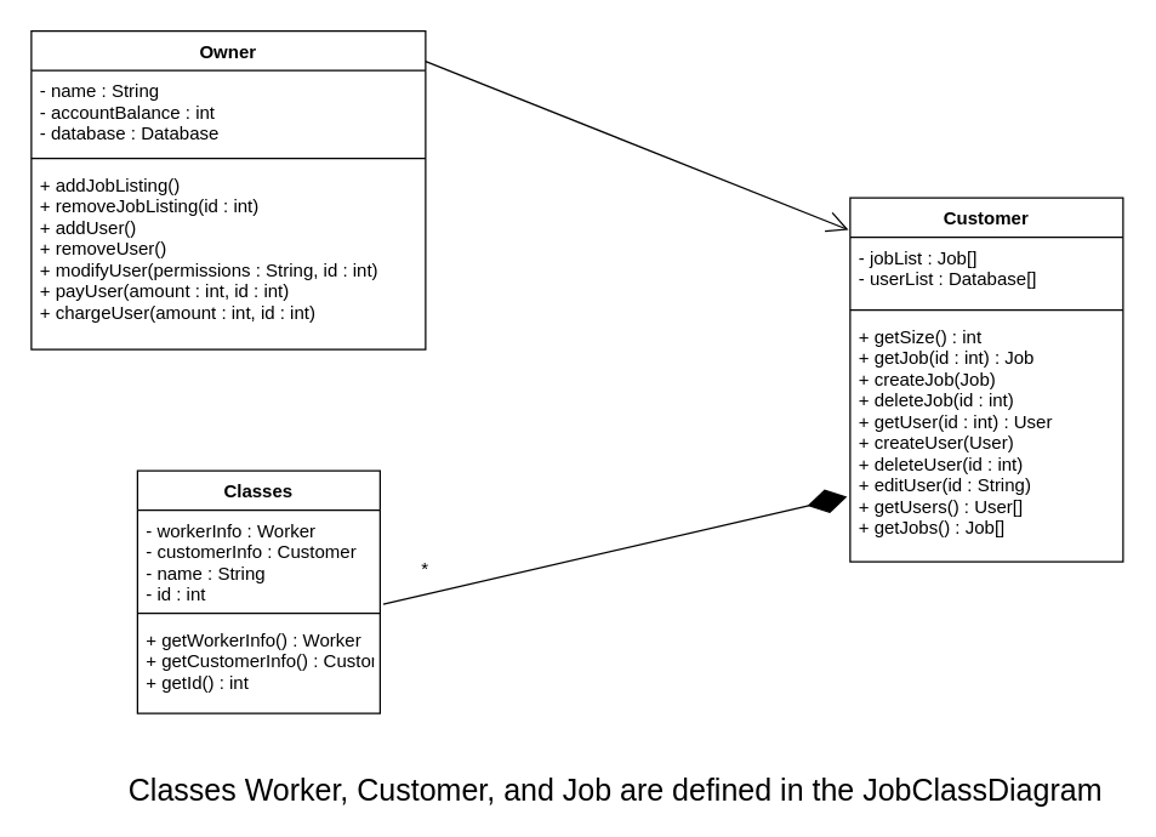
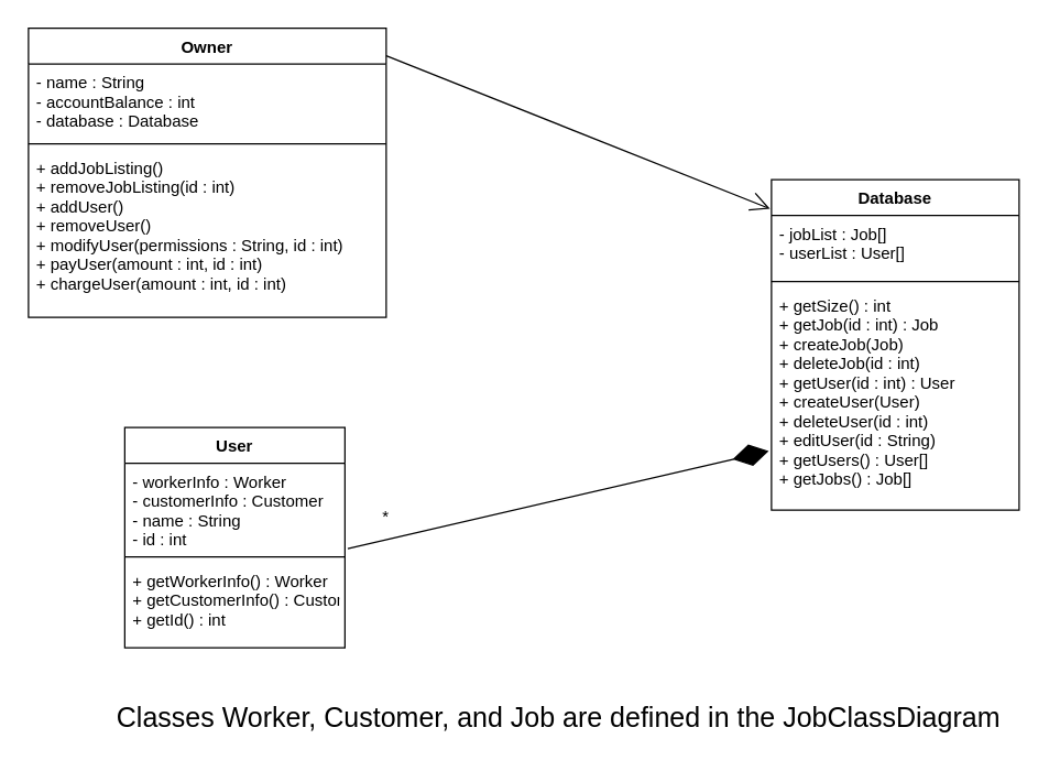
  <mxCell id="0" />
  <mxCell id="1" parent="0" />
  <mxCell id="2" value="Owner" style="swimlane;fontStyle=1;align=center;verticalAlign=top;childLayout=stackLayout;horizontal=1;startSize=26;horizontalStack=0;resizeParent=1;resizeParentMax=0;resizeLast=0;collapsible=1;marginBottom=0;" vertex="1" parent="1"><mxGeometry x="20" y="20" width="260" height="210" as="geometry" /></mxCell>
  <mxCell id="3" value="- name : String&#10;- accountBalance : int&#10;- database : Database" style="text;strokeColor=none;fillColor=none;align=left;verticalAlign=top;spacingLeft=4;spacingRight=4;overflow=hidden;rotatable=0;points=[[0,0.5],[1,0.5]];portConstraint=eastwest;" vertex="1" parent="2"><mxGeometry y="26" width="260" height="54" as="geometry" /></mxCell>
  <mxCell id="4" value="" style="line;strokeWidth=1;fillColor=none;align=left;verticalAlign=middle;spacingTop=-1;spacingLeft=3;spacingRight=3;rotatable=0;labelPosition=right;points=[];portConstraint=eastwest;" vertex="1" parent="2"><mxGeometry y="80" width="260" height="8" as="geometry" /></mxCell>
  <mxCell id="5" value="+ addJobListing()&#10;+ removeJobListing(id : int)&#10;+ addUser()&#10;+ removeUser()&#10;+ modifyUser(permissions : String, id : int)&#10;+ payUser(amount : int, id : int)&#10;+ chargeUser(amount : int, id : int)" style="text;strokeColor=none;fillColor=none;align=left;verticalAlign=top;spacingLeft=4;spacingRight=4;overflow=hidden;rotatable=0;points=[[0,0.5],[1,0.5]];portConstraint=eastwest;" vertex="1" parent="2"><mxGeometry y="88" width="260" height="122" as="geometry" /></mxCell>
- <mxCell id="6" value="Customer" style="swimlane;fontStyle=1;align=center;verticalAlign=top;childLayout=stackLayout;horizontal=1;startSize=26;horizontalStack=0;resizeParent=1;resizeParentMax=0;resizeLast=0;collapsible=1;marginBottom=0;" vertex="1" parent="1"><mxGeometry x="560" y="130" width="180" height="240" as="geometry" /></mxCell>
- <mxCell id="7" value="- jobList : Job[]&#10;- userList : Database[]" style="text;strokeColor=none;fillColor=none;align=left;verticalAlign=top;spacingLeft=4;spacingRight=4;overflow=hidden;rotatable=0;points=[[0,0.5],[1,0.5]];portConstraint=eastwest;" vertex="1" parent="6"><mxGeometry y="26" width="180" height="44" as="geometry" /></mxCell>
+ <mxCell id="6" value="Database" style="swimlane;fontStyle=1;align=center;verticalAlign=top;childLayout=stackLayout;horizontal=1;startSize=26;horizontalStack=0;resizeParent=1;resizeParentMax=0;resizeLast=0;collapsible=1;marginBottom=0;" vertex="1" parent="1"><mxGeometry x="560" y="130" width="180" height="240" as="geometry" /></mxCell>
+ <mxCell id="7" value="- jobList : Job[]&#10;- userList : User[]" style="text;strokeColor=none;fillColor=none;align=left;verticalAlign=top;spacingLeft=4;spacingRight=4;overflow=hidden;rotatable=0;points=[[0,0.5],[1,0.5]];portConstraint=eastwest;" vertex="1" parent="6"><mxGeometry y="26" width="180" height="44" as="geometry" /></mxCell>
  <mxCell id="8" value="" style="line;strokeWidth=1;fillColor=none;align=left;verticalAlign=middle;spacingTop=-1;spacingLeft=3;spacingRight=3;rotatable=0;labelPosition=right;points=[];portConstraint=eastwest;" vertex="1" parent="6"><mxGeometry y="70" width="180" height="8" as="geometry" /></mxCell>
  <mxCell id="9" value="+ getSize() : int&#10;+ getJob(id : int) : Job&#10;+ createJob(Job)&#10;+ deleteJob(id : int)&#10;+ getUser(id : int) : User&#10;+ createUser(User)&#10;+ deleteUser(id : int)&#10;+ editUser(id : String)&#10;+ getUsers() : User[]&#10;+ getJobs() : Job[]" style="text;strokeColor=none;fillColor=none;align=left;verticalAlign=top;spacingLeft=4;spacingRight=4;overflow=hidden;rotatable=0;points=[[0,0.5],[1,0.5]];portConstraint=eastwest;" vertex="1" parent="6"><mxGeometry y="78" width="180" height="162" as="geometry" /></mxCell>
  <mxCell id="10" value="" style="endArrow=open;endFill=1;endSize=12;html=1;rounded=0;entryX=-0.006;entryY=0.088;entryDx=0;entryDy=0;entryPerimeter=0;" edge="1" parent="1" target="6"><mxGeometry width="160" relative="1" as="geometry"><mxPoint x="280" y="40" as="sourcePoint" /><mxPoint x="440" y="40" as="targetPoint" /></mxGeometry></mxCell>
- <mxCell id="11" value="Classes" style="swimlane;fontStyle=1;align=center;verticalAlign=top;childLayout=stackLayout;horizontal=1;startSize=26;horizontalStack=0;resizeParent=1;resizeParentMax=0;resizeLast=0;collapsible=1;marginBottom=0;" vertex="1" parent="1"><mxGeometry x="90" y="310" width="160" height="160" as="geometry" /></mxCell>
+ <mxCell id="11" value="User" style="swimlane;fontStyle=1;align=center;verticalAlign=top;childLayout=stackLayout;horizontal=1;startSize=26;horizontalStack=0;resizeParent=1;resizeParentMax=0;resizeLast=0;collapsible=1;marginBottom=0;" vertex="1" parent="1"><mxGeometry x="90" y="310" width="160" height="160" as="geometry" /></mxCell>
  <mxCell id="12" value="- workerInfo : Worker&#10;- customerInfo : Customer&#10;- name : String&#10;- id : int" style="text;strokeColor=none;fillColor=none;align=left;verticalAlign=top;spacingLeft=4;spacingRight=4;overflow=hidden;rotatable=0;points=[[0,0.5],[1,0.5]];portConstraint=eastwest;" vertex="1" parent="11"><mxGeometry y="26" width="160" height="64" as="geometry" /></mxCell>
  <mxCell id="13" value="" style="line;strokeWidth=1;fillColor=none;align=left;verticalAlign=middle;spacingTop=-1;spacingLeft=3;spacingRight=3;rotatable=0;labelPosition=right;points=[];portConstraint=eastwest;" vertex="1" parent="11"><mxGeometry y="90" width="160" height="8" as="geometry" /></mxCell>
  <mxCell id="14" value="+ getWorkerInfo() : Worker&#10;+ getCustomerInfo() : Customer&#10;+ getId() : int" style="text;strokeColor=none;fillColor=none;align=left;verticalAlign=top;spacingLeft=4;spacingRight=4;overflow=hidden;rotatable=0;points=[[0,0.5],[1,0.5]];portConstraint=eastwest;" vertex="1" parent="11"><mxGeometry y="98" width="160" height="62" as="geometry" /></mxCell>
  <mxCell id="15" value="" style="endArrow=diamondThin;endFill=1;endSize=24;html=1;rounded=0;entryX=-0.011;entryY=0.735;entryDx=0;entryDy=0;entryPerimeter=0;exitX=1.013;exitY=0.969;exitDx=0;exitDy=0;exitPerimeter=0;" edge="1" parent="1" source="12" target="9"><mxGeometry width="160" relative="1" as="geometry"><mxPoint x="320" y="410" as="sourcePoint" /><mxPoint x="480" y="410" as="targetPoint" /></mxGeometry></mxCell>
  <mxCell id="16" value="*" style="text;html=1;strokeColor=none;fillColor=none;align=center;verticalAlign=middle;whiteSpace=wrap;rounded=0;" vertex="1" parent="1"><mxGeometry x="250" y="360" width="60" height="30" as="geometry" /></mxCell>
  <mxCell id="17" value="&lt;font style=&quot;font-size: 20px&quot;&gt;Classes Worker, Customer, and Job are defined in the JobClassDiagram&lt;/font&gt;" style="text;html=1;align=center;verticalAlign=middle;resizable=0;points=[];autosize=1;strokeColor=none;fillColor=none;" vertex="1" parent="1"><mxGeometry x="75" y="510" width="660" height="20" as="geometry" /></mxCell>
